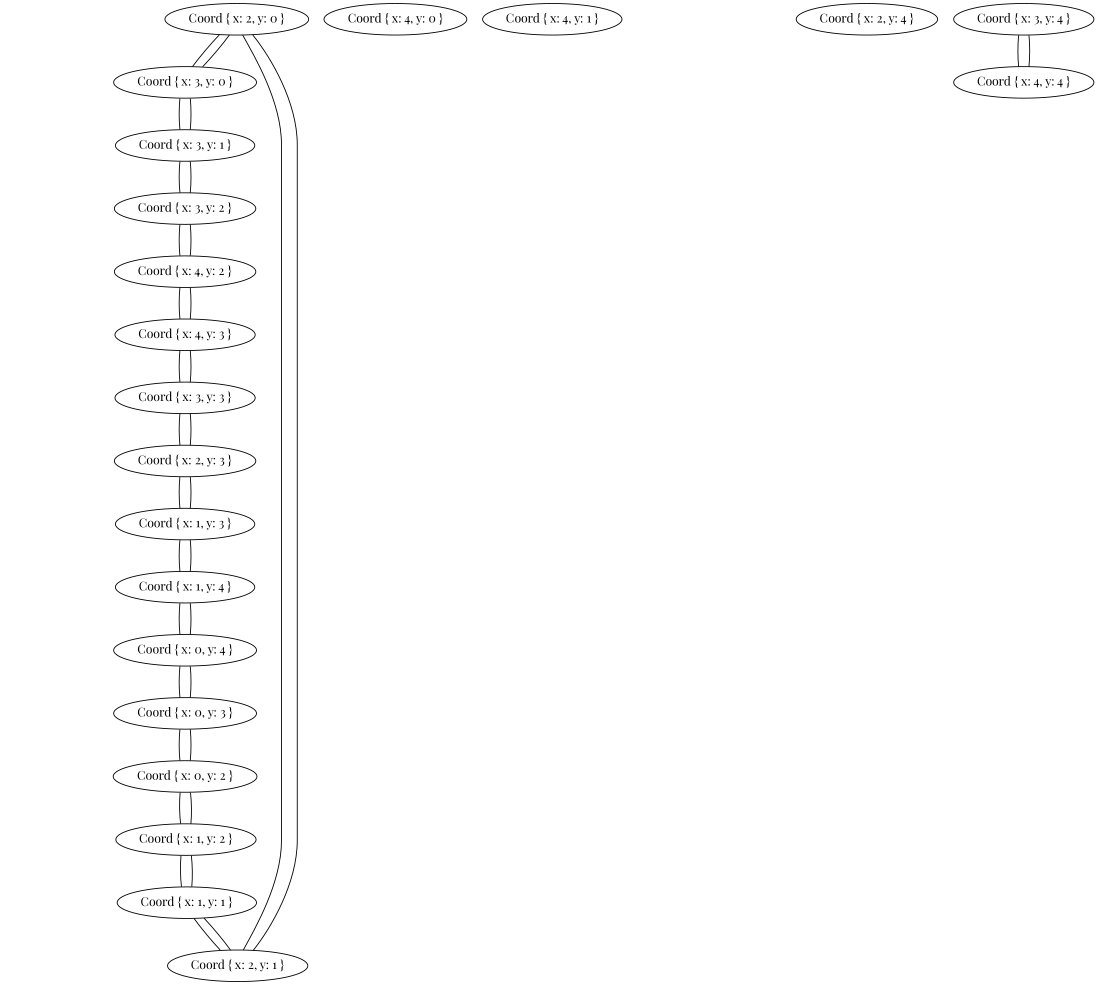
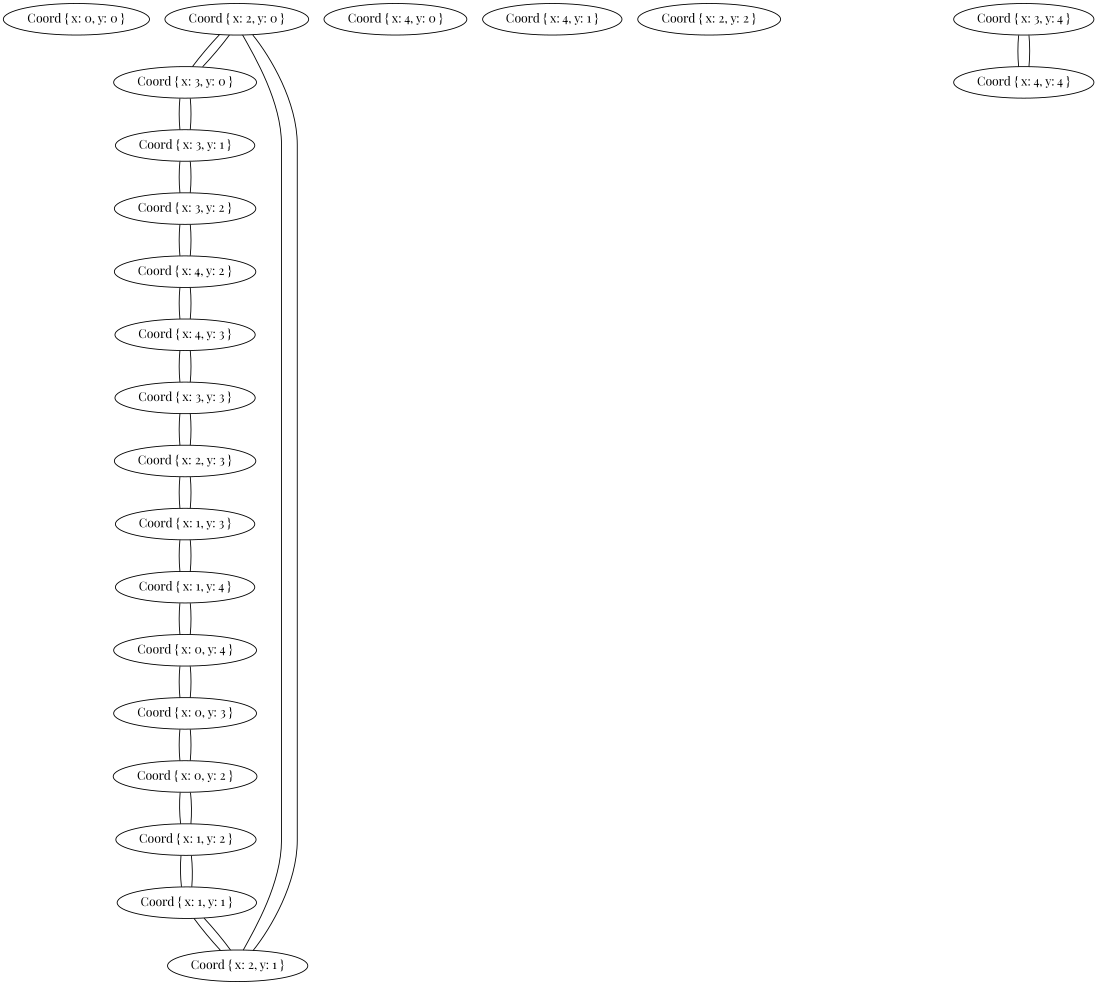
  graph {
    fontname="Playfair Display"
    node [fontname="Playfair Display"]
    edge [fontname="Playfair Display"]
+   n1 [label="Coord { x: 0, y: 0 }"]
    n2 [label="Coord { x: 2, y: 0 }"]
    n3 [label="Coord { x: 3, y: 0 }"]
    n4 [label="Coord { x: 2, y: 1 }"]
    n5 [label="Coord { x: 3, y: 1 }"]
    n6 [label="Coord { x: 1, y: 1 }"]
    n7 [label="Coord { x: 3, y: 2 }"]
    n8 [label="Coord { x: 4, y: 0 }"]
    n9 [label="Coord { x: 1, y: 2 }"]
    n10 [label="Coord { x: 0, y: 2 }"]
    n11 [label="Coord { x: 4, y: 2 }"]
    n12 [label="Coord { x: 4, y: 1 }"]
    n13 [label="Coord { x: 0, y: 3 }"]
    n14 [label="Coord { x: 0, y: 4 }"]
+   n15 [label="Coord { x: 2, y: 2 }"]
    n16 [label="Coord { x: 4, y: 3 }"]
    n17 [label="Coord { x: 3, y: 3 }"]
    n18 [label="Coord { x: 1, y: 4 }"]
    n19 [label="Coord { x: 1, y: 3 }"]
    n20 [label="Coord { x: 2, y: 3 }"]
-   n21 [label="Coord { x: 2, y: 4 }"]
    n22 [label="Coord { x: 3, y: 4 }"]
    n23 [label="Coord { x: 4, y: 4 }"]
    n2 -- n3
    n2 -- n4
    n3 -- n2
    n3 -- n5
    n4 -- n2
    n4 -- n6
    n5 -- n3
    n5 -- n7
    n6 -- n4
    n6 -- n9
    n7 -- n5
    n7 -- n11
    n9 -- n6
    n9 -- n10
    n10 -- n9
    n10 -- n13
    n11 -- n7
    n11 -- n16
    n13 -- n10
    n13 -- n14
    n14 -- n13
    n14 -- n18
    n16 -- n11
    n16 -- n17
    n17 -- n16
    n17 -- n20
    n18 -- n14
    n18 -- n19
    n19 -- n18
    n19 -- n20
    n20 -- n17
    n20 -- n19
    n22 -- n23
    n23 -- n22
  }
